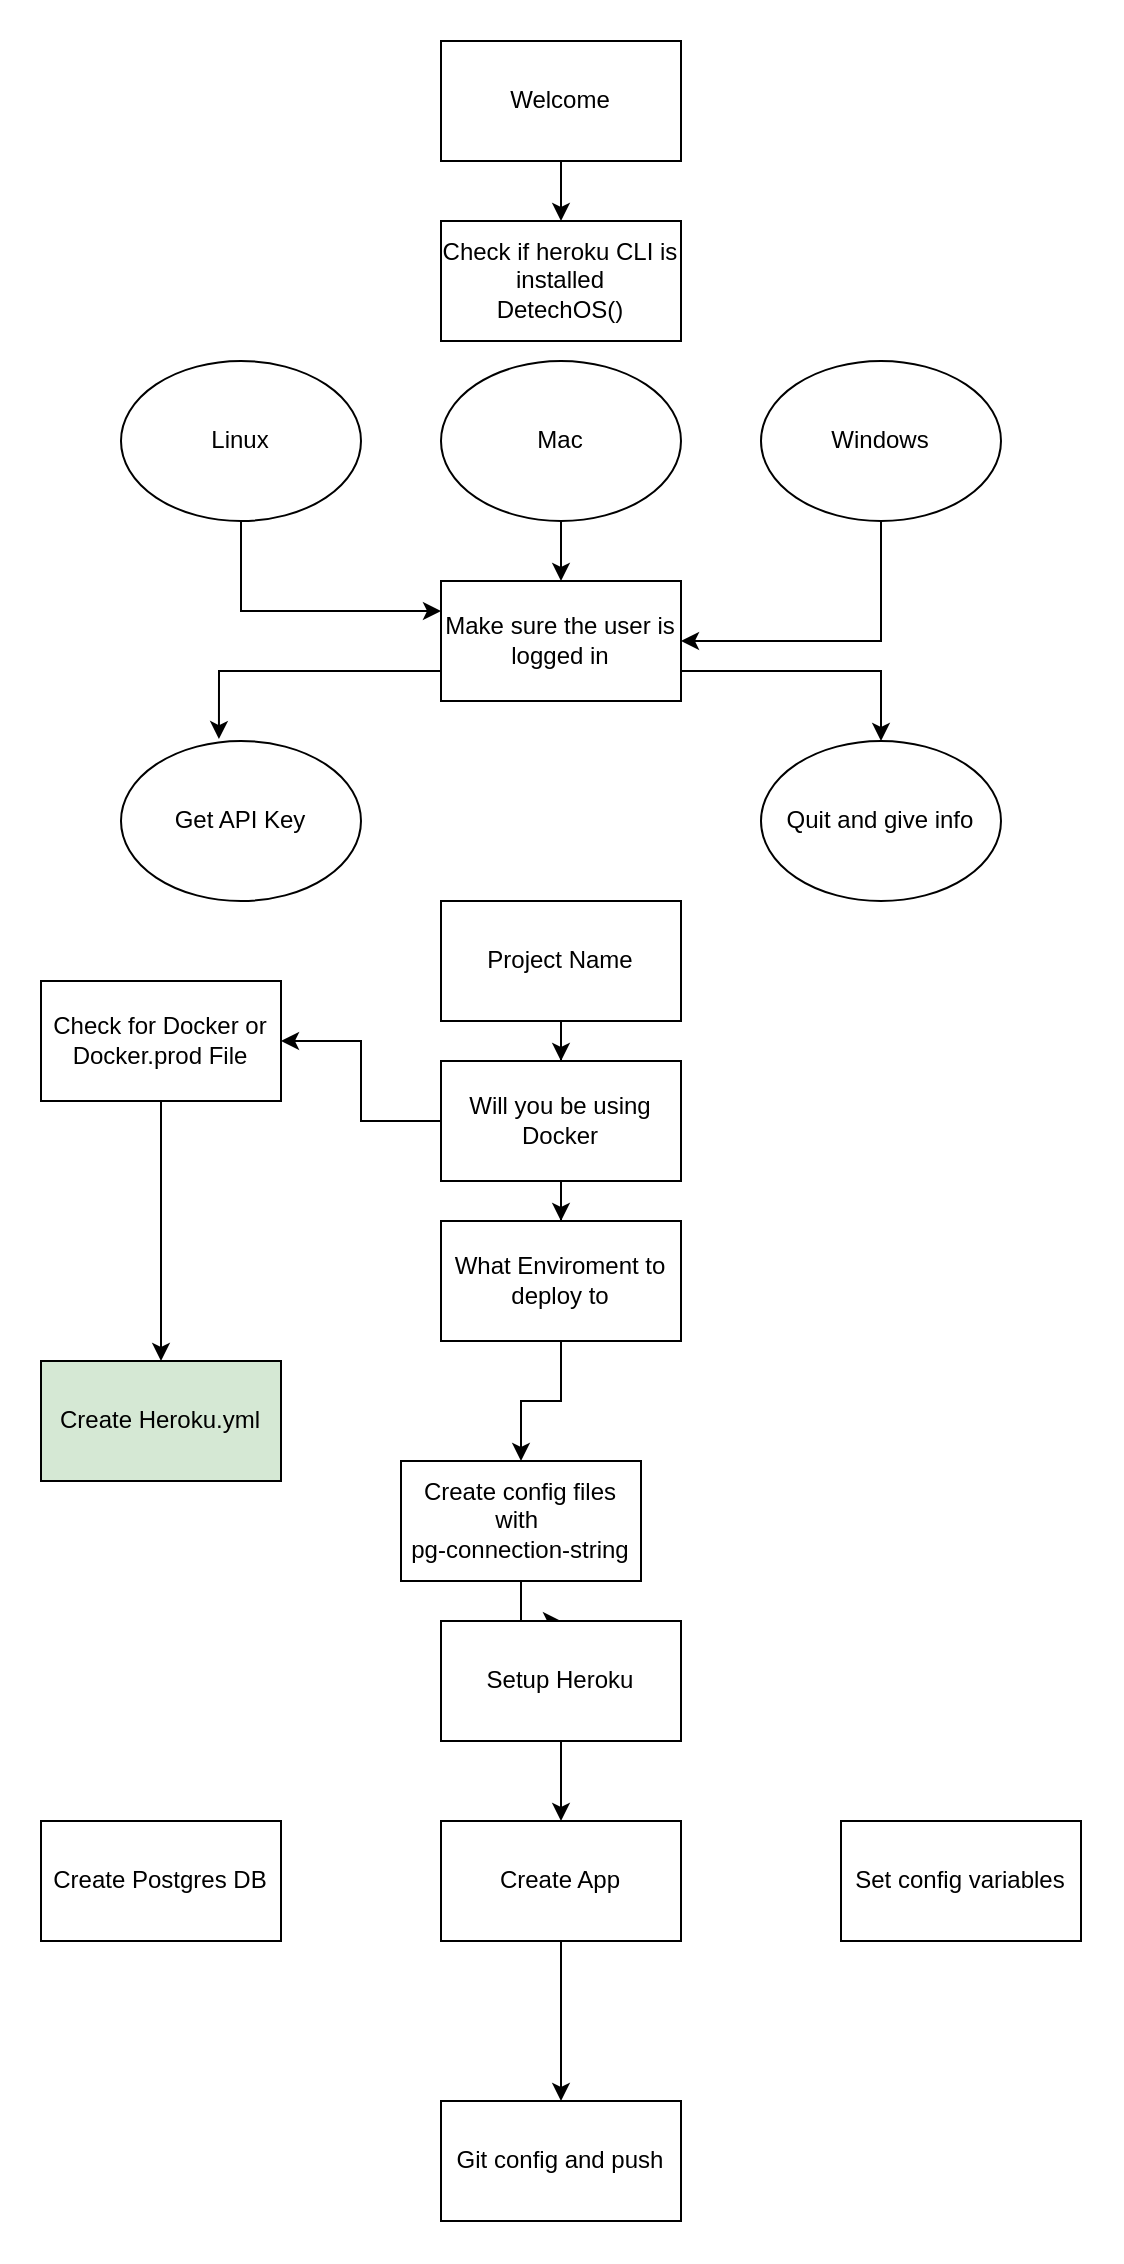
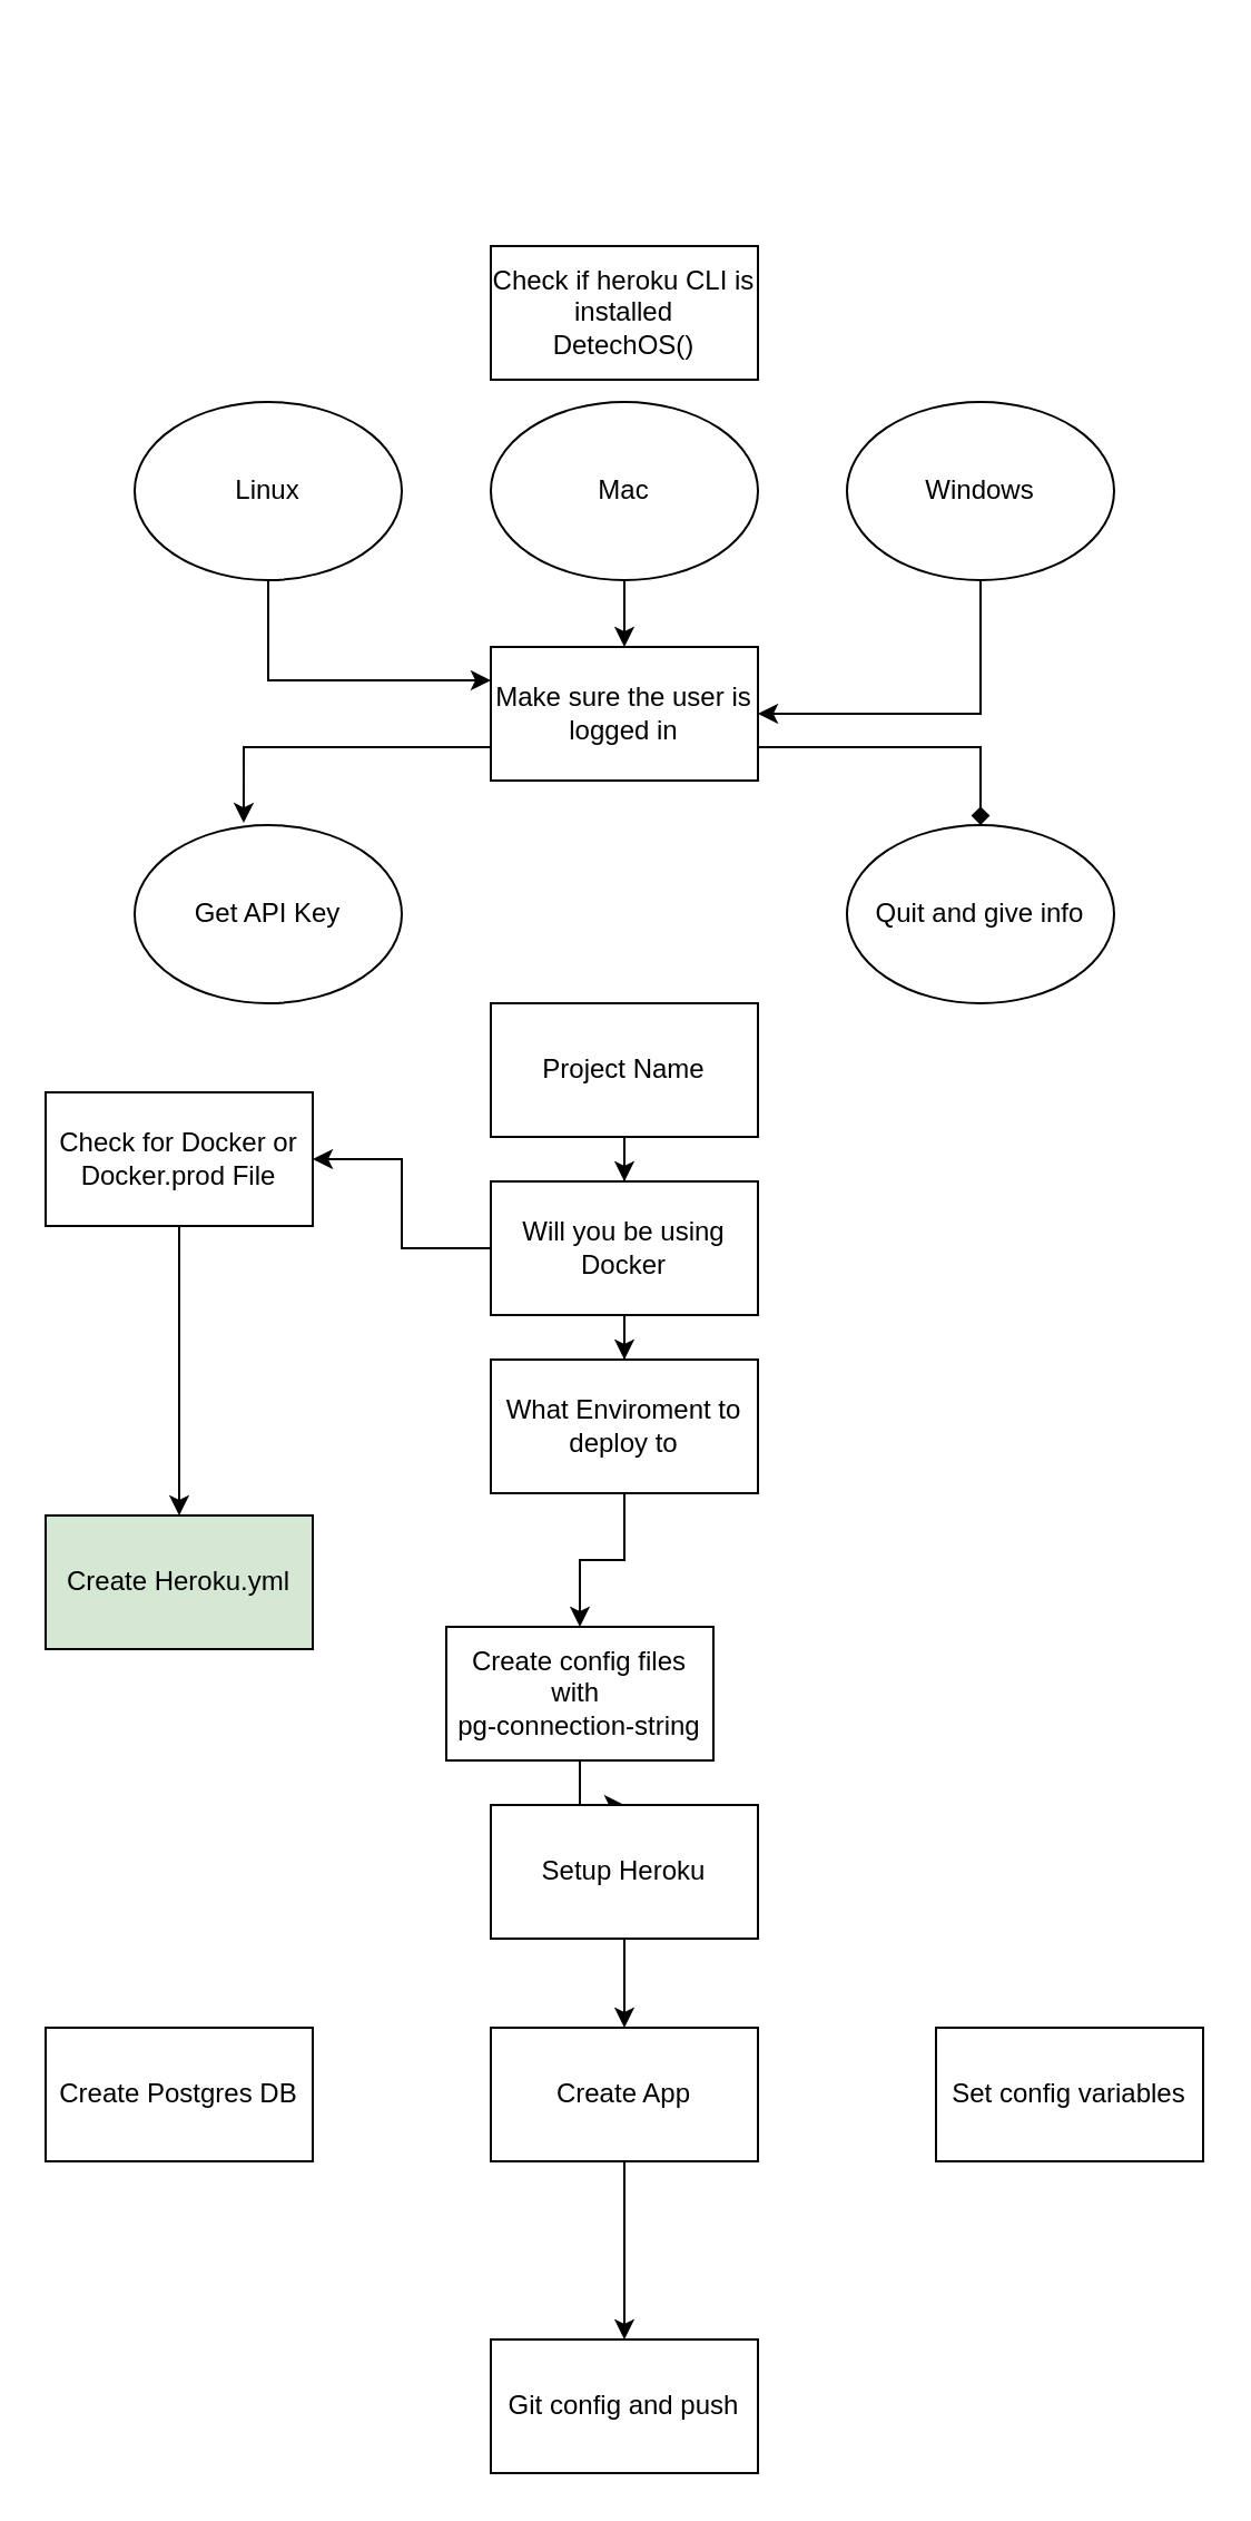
  <mxCell id="0" />
  <mxCell id="1" parent="0" />
- <mxCell id="2" style="edgeStyle=orthogonalEdgeStyle;rounded=0;orthogonalLoop=1;jettySize=auto;html=1;exitX=0.5;exitY=1;exitDx=0;exitDy=0;entryX=0.5;entryY=0;entryDx=0;entryDy=0;" edge="1" parent="1" source="3" target="4"><mxGeometry relative="1" as="geometry" /></mxCell>
- <mxCell id="3" value="Welcome" style="rounded=0;whiteSpace=wrap;html=1;" vertex="1" parent="1"><mxGeometry x="220" y="20" width="120" height="60" as="geometry" /></mxCell>
  <mxCell id="4" value="Check if heroku CLI is installed&lt;br&gt;DetechOS()" style="rounded=0;whiteSpace=wrap;html=1;" vertex="1" parent="1"><mxGeometry x="220" y="110" width="120" height="60" as="geometry" /></mxCell>
  <mxCell id="5" style="edgeStyle=orthogonalEdgeStyle;rounded=0;orthogonalLoop=1;jettySize=auto;html=1;exitX=0.5;exitY=1;exitDx=0;exitDy=0;entryX=1;entryY=0.5;entryDx=0;entryDy=0;" edge="1" parent="1" source="6" target="13"><mxGeometry relative="1" as="geometry" /></mxCell>
  <mxCell id="6" value="Windows" style="ellipse;whiteSpace=wrap;html=1;" vertex="1" parent="1"><mxGeometry x="380" y="180" width="120" height="80" as="geometry" /></mxCell>
  <mxCell id="7" style="edgeStyle=orthogonalEdgeStyle;rounded=0;orthogonalLoop=1;jettySize=auto;html=1;exitX=0.5;exitY=1;exitDx=0;exitDy=0;entryX=0.5;entryY=0;entryDx=0;entryDy=0;" edge="1" parent="1" source="8" target="13"><mxGeometry relative="1" as="geometry" /></mxCell>
  <mxCell id="8" value="Mac" style="ellipse;whiteSpace=wrap;html=1;" vertex="1" parent="1"><mxGeometry x="220" y="180" width="120" height="80" as="geometry" /></mxCell>
  <mxCell id="9" style="edgeStyle=orthogonalEdgeStyle;rounded=0;orthogonalLoop=1;jettySize=auto;html=1;exitX=0.5;exitY=1;exitDx=0;exitDy=0;entryX=0;entryY=0.25;entryDx=0;entryDy=0;" edge="1" parent="1" source="10" target="13"><mxGeometry relative="1" as="geometry" /></mxCell>
  <mxCell id="10" value="Linux" style="ellipse;whiteSpace=wrap;html=1;" vertex="1" parent="1"><mxGeometry x="60" y="180" width="120" height="80" as="geometry" /></mxCell>
- <mxCell id="11" style="edgeStyle=orthogonalEdgeStyle;rounded=0;orthogonalLoop=1;jettySize=auto;html=1;exitX=1;exitY=0.75;exitDx=0;exitDy=0;entryX=0.5;entryY=0;entryDx=0;entryDy=0;" edge="1" parent="1" source="13" target="14"><mxGeometry relative="1" as="geometry" /></mxCell>
+ <mxCell id="11" style="edgeStyle=orthogonalEdgeStyle;rounded=0;orthogonalLoop=1;jettySize=auto;html=1;exitX=1;exitY=0.75;exitDx=0;exitDy=0;entryX=0.5;entryY=0;entryDx=0;entryDy=0;endArrow=diamond;" edge="1" parent="1" source="13" target="14"><mxGeometry relative="1" as="geometry" /></mxCell>
  <mxCell id="12" style="edgeStyle=orthogonalEdgeStyle;rounded=0;orthogonalLoop=1;jettySize=auto;html=1;exitX=0;exitY=0.75;exitDx=0;exitDy=0;entryX=0.408;entryY=-0.012;entryDx=0;entryDy=0;entryPerimeter=0;" edge="1" parent="1" source="13" target="15"><mxGeometry relative="1" as="geometry" /></mxCell>
  <mxCell id="13" value="Make sure the user is logged in" style="rounded=0;whiteSpace=wrap;html=1;" vertex="1" parent="1"><mxGeometry x="220" y="290" width="120" height="60" as="geometry" /></mxCell>
  <mxCell id="14" value="Quit and give info" style="ellipse;whiteSpace=wrap;html=1;" vertex="1" parent="1"><mxGeometry x="380" y="370" width="120" height="80" as="geometry" /></mxCell>
  <mxCell id="15" value="Get API Key" style="ellipse;whiteSpace=wrap;html=1;" vertex="1" parent="1"><mxGeometry x="60" y="370" width="120" height="80" as="geometry" /></mxCell>
  <mxCell id="16" value="" style="edgeStyle=orthogonalEdgeStyle;rounded=0;orthogonalLoop=1;jettySize=auto;html=1;" edge="1" parent="1" source="18" target="22"><mxGeometry relative="1" as="geometry" /></mxCell>
  <mxCell id="17" style="edgeStyle=orthogonalEdgeStyle;rounded=0;orthogonalLoop=1;jettySize=auto;html=1;exitX=0.5;exitY=1;exitDx=0;exitDy=0;" edge="1" parent="1" source="18" target="25"><mxGeometry relative="1" as="geometry" /></mxCell>
  <mxCell id="18" value="Will you be using Docker" style="rounded=0;whiteSpace=wrap;html=1;" vertex="1" parent="1"><mxGeometry x="220" y="530" width="120" height="60" as="geometry" /></mxCell>
  <mxCell id="19" style="edgeStyle=orthogonalEdgeStyle;rounded=0;orthogonalLoop=1;jettySize=auto;html=1;exitX=0.5;exitY=1;exitDx=0;exitDy=0;" edge="1" parent="1" source="20" target="18"><mxGeometry relative="1" as="geometry" /></mxCell>
  <mxCell id="20" value="Project Name" style="rounded=0;whiteSpace=wrap;html=1;" vertex="1" parent="1"><mxGeometry x="220" y="450" width="120" height="60" as="geometry" /></mxCell>
  <mxCell id="21" value="" style="edgeStyle=orthogonalEdgeStyle;rounded=0;orthogonalLoop=1;jettySize=auto;html=1;" edge="1" parent="1" source="22" target="23"><mxGeometry relative="1" as="geometry" /></mxCell>
  <mxCell id="22" value="Check for Docker or Docker.prod File" style="rounded=0;whiteSpace=wrap;html=1;" vertex="1" parent="1"><mxGeometry x="20" y="490" width="120" height="60" as="geometry" /></mxCell>
  <mxCell id="23" value="Create Heroku.yml" style="rounded=0;whiteSpace=wrap;html=1;fillColor=#d5e8d4;" vertex="1" parent="1"><mxGeometry x="20" y="680" width="120" height="60" as="geometry" /></mxCell>
  <mxCell id="24" value="" style="edgeStyle=orthogonalEdgeStyle;rounded=0;orthogonalLoop=1;jettySize=auto;html=1;" edge="1" parent="1" source="25" target="27"><mxGeometry relative="1" as="geometry" /></mxCell>
  <mxCell id="25" value="What Enviroment to deploy to" style="rounded=0;whiteSpace=wrap;html=1;" vertex="1" parent="1"><mxGeometry x="220" y="610" width="120" height="60" as="geometry" /></mxCell>
  <mxCell id="26" value="" style="edgeStyle=orthogonalEdgeStyle;rounded=0;orthogonalLoop=1;jettySize=auto;html=1;" edge="1" parent="1" source="27" target="29"><mxGeometry relative="1" as="geometry" /></mxCell>
  <mxCell id="27" value="Create config files with&amp;nbsp;&lt;br&gt;pg-connection-string" style="whiteSpace=wrap;html=1;rounded=0;" vertex="1" parent="1"><mxGeometry x="200" y="730" width="120" height="60" as="geometry" /></mxCell>
  <mxCell id="28" value="" style="edgeStyle=orthogonalEdgeStyle;rounded=0;orthogonalLoop=1;jettySize=auto;html=1;" edge="1" parent="1" source="29" target="31"><mxGeometry relative="1" as="geometry" /></mxCell>
  <mxCell id="29" value="Setup Heroku" style="whiteSpace=wrap;html=1;rounded=0;" vertex="1" parent="1"><mxGeometry x="220" y="810" width="120" height="60" as="geometry" /></mxCell>
  <mxCell id="30" value="" style="edgeStyle=orthogonalEdgeStyle;rounded=0;orthogonalLoop=1;jettySize=auto;html=1;" edge="1" parent="1" source="31" target="34"><mxGeometry relative="1" as="geometry" /></mxCell>
  <mxCell id="31" value="Create App" style="whiteSpace=wrap;html=1;rounded=0;" vertex="1" parent="1"><mxGeometry x="220" y="910" width="120" height="60" as="geometry" /></mxCell>
  <mxCell id="32" value="Create Postgres DB" style="whiteSpace=wrap;html=1;rounded=0;" vertex="1" parent="1"><mxGeometry x="20" y="910" width="120" height="60" as="geometry" /></mxCell>
  <mxCell id="33" value="Set config variables" style="whiteSpace=wrap;html=1;rounded=0;" vertex="1" parent="1"><mxGeometry x="420" y="910" width="120" height="60" as="geometry" /></mxCell>
  <mxCell id="34" value="Git config and push" style="whiteSpace=wrap;html=1;rounded=0;" vertex="1" parent="1"><mxGeometry x="220" y="1050" width="120" height="60" as="geometry" /></mxCell>
